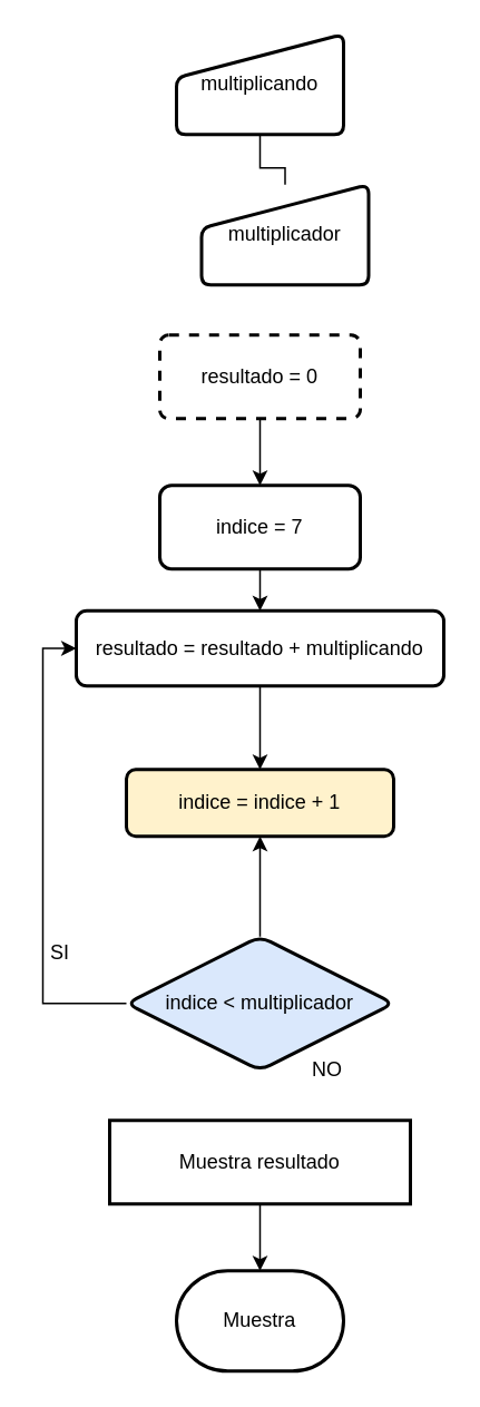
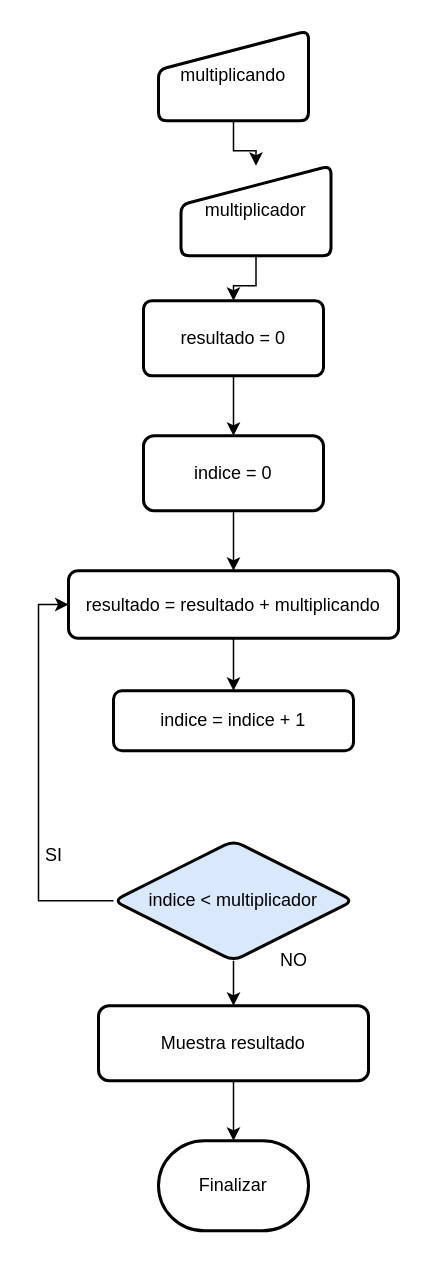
  <mxCell id="0" />
  <mxCell id="1" parent="0" />
- <mxCell id="2" value="" style="edgeStyle=orthogonalEdgeStyle;rounded=0;orthogonalLoop=1;jettySize=auto;html=1;endArrow=none;" edge="1" parent="1" source="3" target="5"><mxGeometry relative="1" as="geometry" /></mxCell>
+ <mxCell id="2" value="" style="edgeStyle=orthogonalEdgeStyle;rounded=0;orthogonalLoop=1;jettySize=auto;html=1;" edge="1" parent="1" source="3" target="5"><mxGeometry relative="1" as="geometry" /></mxCell>
  <mxCell id="3" value="multiplicando" style="html=1;strokeWidth=2;shape=manualInput;whiteSpace=wrap;rounded=1;size=26;arcSize=11;" vertex="1" parent="1"><mxGeometry x="105" y="20" width="100" height="60" as="geometry" /></mxCell>
+ <mxCell id="4" value="" style="edgeStyle=orthogonalEdgeStyle;rounded=0;orthogonalLoop=1;jettySize=auto;html=1;" edge="1" parent="1" source="5" target="7"><mxGeometry relative="1" as="geometry" /></mxCell>
  <mxCell id="5" value="multiplicador" style="html=1;strokeWidth=2;shape=manualInput;whiteSpace=wrap;rounded=1;size=26;arcSize=11;" vertex="1" parent="1"><mxGeometry x="120" y="110" width="100" height="60" as="geometry" /></mxCell>
  <mxCell id="6" style="edgeStyle=orthogonalEdgeStyle;rounded=0;orthogonalLoop=1;jettySize=auto;html=1;exitX=0.5;exitY=1;exitDx=0;exitDy=0;entryX=0.5;entryY=0;entryDx=0;entryDy=0;" edge="1" parent="1" source="7" target="9"><mxGeometry relative="1" as="geometry" /></mxCell>
- <mxCell id="7" value="resultado = 0" style="whiteSpace=wrap;html=1;strokeWidth=2;rounded=1;arcSize=11;dashed=1;" vertex="1" parent="1"><mxGeometry x="95" y="200" width="120" height="50" as="geometry" /></mxCell>
+ <mxCell id="7" value="resultado = 0" style="whiteSpace=wrap;html=1;strokeWidth=2;rounded=1;arcSize=11;" vertex="1" parent="1"><mxGeometry x="95" y="200" width="120" height="50" as="geometry" /></mxCell>
  <mxCell id="8" value="" style="edgeStyle=orthogonalEdgeStyle;rounded=0;orthogonalLoop=1;jettySize=auto;html=1;" edge="1" parent="1" source="9" target="11"><mxGeometry relative="1" as="geometry" /></mxCell>
- <mxCell id="9" value="indice = 7" style="rounded=1;whiteSpace=wrap;html=1;absoluteArcSize=1;arcSize=14;strokeWidth=2;" vertex="1" parent="1"><mxGeometry x="95" y="290" width="120" height="50" as="geometry" /></mxCell>
+ <mxCell id="9" value="indice = 0" style="rounded=1;whiteSpace=wrap;html=1;absoluteArcSize=1;arcSize=14;strokeWidth=2;" vertex="1" parent="1"><mxGeometry x="95" y="290" width="120" height="50" as="geometry" /></mxCell>
  <mxCell id="10" value="" style="edgeStyle=orthogonalEdgeStyle;rounded=0;orthogonalLoop=1;jettySize=auto;html=1;" edge="1" parent="1" source="11" target="12"><mxGeometry relative="1" as="geometry" /></mxCell>
- <mxCell id="11" value="resultado = resultado + multiplicando" style="whiteSpace=wrap;html=1;rounded=1;arcSize=14;strokeWidth=2;" vertex="1" parent="1"><mxGeometry x="45" y="365" width="220" height="45" as="geometry" /></mxCell>
- <mxCell id="12" value="indice = indice + 1" style="whiteSpace=wrap;html=1;rounded=1;arcSize=14;strokeWidth=2;fillColor=#fff2cc;" vertex="1" parent="1"><mxGeometry x="75" y="460" width="160" height="40" as="geometry" /></mxCell>
+ <mxCell id="11" value="resultado = resultado + multiplicando" style="whiteSpace=wrap;html=1;rounded=1;arcSize=14;strokeWidth=2;" vertex="1" parent="1"><mxGeometry x="45" y="380" width="220" height="45" as="geometry" /></mxCell>
+ <mxCell id="12" value="indice = indice + 1" style="whiteSpace=wrap;html=1;rounded=1;arcSize=14;strokeWidth=2;" vertex="1" parent="1"><mxGeometry x="75" y="460" width="160" height="40" as="geometry" /></mxCell>
  <mxCell id="13" style="edgeStyle=orthogonalEdgeStyle;rounded=0;orthogonalLoop=1;jettySize=auto;html=1;exitX=0;exitY=0.5;exitDx=0;exitDy=0;entryX=0;entryY=0.5;entryDx=0;entryDy=0;" edge="1" parent="1" source="15" target="11"><mxGeometry relative="1" as="geometry" /></mxCell>
- <mxCell id="14" value="" style="edgeStyle=orthogonalEdgeStyle;rounded=0;orthogonalLoop=1;jettySize=auto;html=1;" edge="1" parent="1" source="15" target="12"><mxGeometry relative="1" as="geometry" /></mxCell>
+ <mxCell id="14" value="" style="edgeStyle=orthogonalEdgeStyle;rounded=0;orthogonalLoop=1;jettySize=auto;html=1;" edge="1" parent="1" source="15" target="18"><mxGeometry relative="1" as="geometry" /></mxCell>
  <mxCell id="15" value="indice &amp;lt; multiplicador" style="rhombus;whiteSpace=wrap;html=1;rounded=1;arcSize=14;strokeWidth=2;fillColor=#dae8fc;" vertex="1" parent="1"><mxGeometry x="75" y="560" width="160" height="80" as="geometry" /></mxCell>
  <mxCell id="16" value="SI" style="text;html=1;align=center;verticalAlign=middle;resizable=0;points=[];autosize=1;strokeColor=none;fillColor=none;" vertex="1" parent="1"><mxGeometry x="20" y="555" width="30" height="30" as="geometry" /></mxCell>
  <mxCell id="17" style="edgeStyle=orthogonalEdgeStyle;rounded=0;orthogonalLoop=1;jettySize=auto;html=1;exitX=0.5;exitY=1;exitDx=0;exitDy=0;entryX=0.5;entryY=0;entryDx=0;entryDy=0;entryPerimeter=0;" edge="1" parent="1" source="18" target="20"><mxGeometry relative="1" as="geometry" /></mxCell>
- <mxCell id="18" value="Muestra resultado" style="whiteSpace=wrap;html=1;arcSize=14;strokeWidth=2;rounded=0;" vertex="1" parent="1"><mxGeometry x="65" y="670" width="180" height="50" as="geometry" /></mxCell>
+ <mxCell id="18" value="Muestra resultado" style="whiteSpace=wrap;html=1;rounded=1;arcSize=14;strokeWidth=2;" vertex="1" parent="1"><mxGeometry x="65" y="670" width="180" height="50" as="geometry" /></mxCell>
  <mxCell id="19" value="NO" style="text;html=1;align=center;verticalAlign=middle;resizable=0;points=[];autosize=1;strokeColor=none;fillColor=none;" vertex="1" parent="1"><mxGeometry x="175" y="625" width="40" height="30" as="geometry" /></mxCell>
- <mxCell id="20" value="Muestra" style="strokeWidth=2;html=1;shape=mxgraph.flowchart.terminator;whiteSpace=wrap;" vertex="1" parent="1"><mxGeometry x="105" y="760" width="100" height="60" as="geometry" /></mxCell>
+ <mxCell id="20" value="Finalizar" style="strokeWidth=2;html=1;shape=mxgraph.flowchart.terminator;whiteSpace=wrap;" vertex="1" parent="1"><mxGeometry x="105" y="760" width="100" height="60" as="geometry" /></mxCell>
